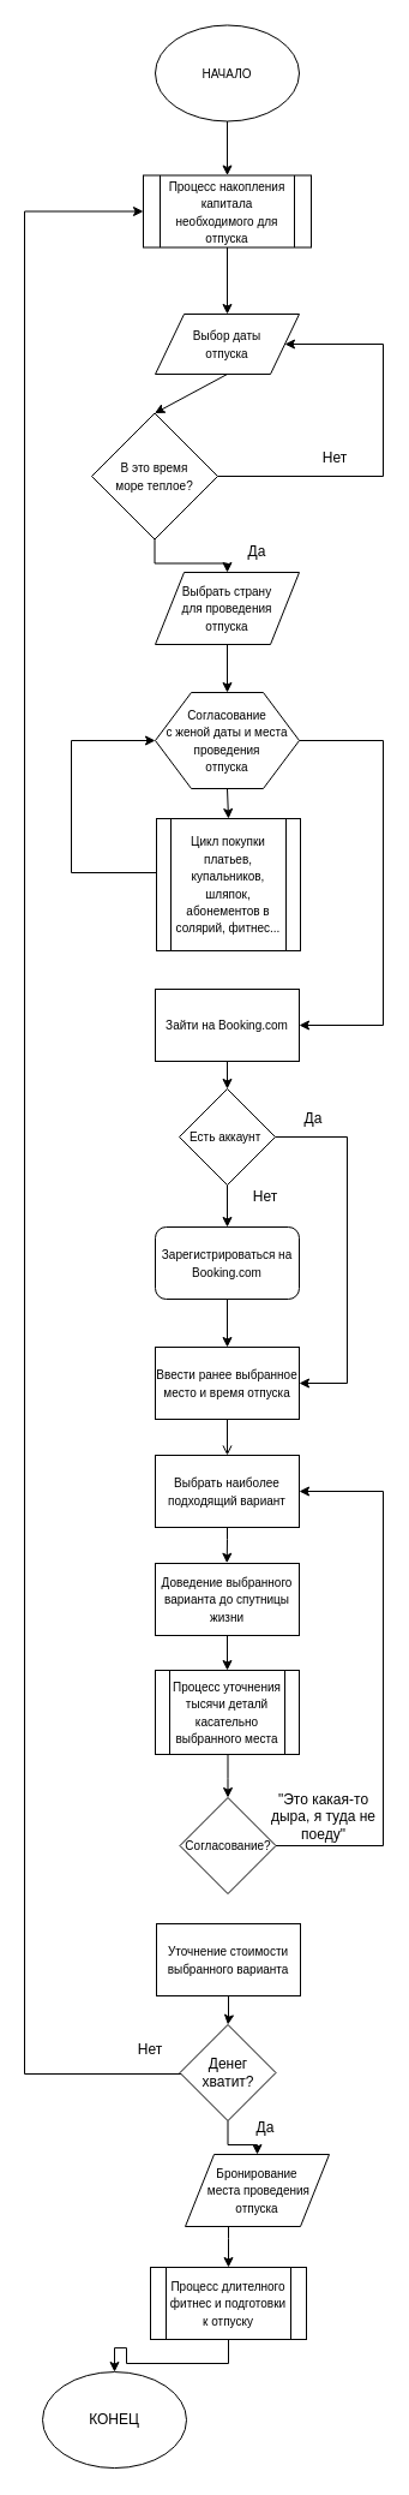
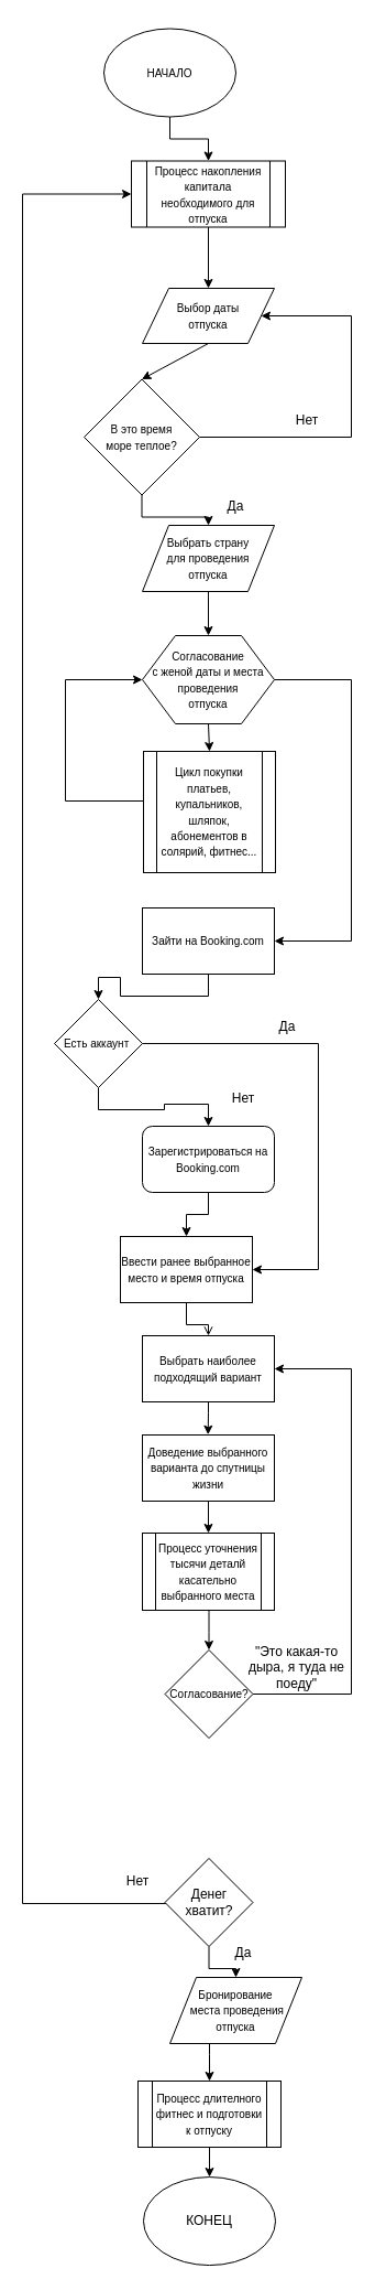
  <mxCell id="0" />
  <mxCell id="1" parent="0" />
  <mxCell id="2" style="edgeStyle=orthogonalEdgeStyle;rounded=0;orthogonalLoop=1;jettySize=auto;html=1;" edge="1" parent="1" source="3" target="37"><mxGeometry relative="1" as="geometry" /></mxCell>
- <mxCell id="3" value="&lt;font style=&quot;font-size: 10px&quot;&gt;НАЧАЛО&lt;/font&gt;" style="ellipse;whiteSpace=wrap;html=1;" vertex="1" parent="1"><mxGeometry x="129" y="20.5" width="120" height="80" as="geometry" /></mxCell>
- <mxCell id="4" value="КОНЕЦ" style="ellipse;whiteSpace=wrap;html=1;" vertex="1" parent="1"><mxGeometry x="35" y="1974.071" width="120" height="80" as="geometry" /></mxCell>
+ <mxCell id="3" value="&lt;font style=&quot;font-size: 10px&quot;&gt;НАЧАЛО&lt;/font&gt;" style="ellipse;whiteSpace=wrap;html=1;" vertex="1" parent="1"><mxGeometry x="94" y="25.5" width="120" height="80" as="geometry" /></mxCell>
+ <mxCell id="4" value="КОНЕЦ" style="ellipse;whiteSpace=wrap;html=1;" vertex="1" parent="1"><mxGeometry x="130" y="1974.071" width="120" height="80" as="geometry" /></mxCell>
  <mxCell id="5" style="edgeStyle=orthogonalEdgeStyle;rounded=0;orthogonalLoop=1;jettySize=auto;html=1;" edge="1" parent="1" source="6" target="15"><mxGeometry relative="1" as="geometry" /></mxCell>
  <mxCell id="6" value="&lt;font style=&quot;font-size: 10px&quot;&gt;В это время&lt;br&gt;море теплое?&lt;/font&gt;" style="rhombus;whiteSpace=wrap;html=1;" vertex="1" parent="1"><mxGeometry x="76" y="343.5" width="105" height="105" as="geometry" /></mxCell>
  <mxCell id="7" value="&lt;font style=&quot;font-size: 10px&quot;&gt;Выбор даты&lt;br&gt;отпуска&lt;/font&gt;" style="shape=parallelogram;perimeter=parallelogramPerimeter;whiteSpace=wrap;html=1;" vertex="1" parent="1"><mxGeometry x="129" y="261" width="120" height="50" as="geometry" /></mxCell>
  <mxCell id="8" value="" style="endArrow=classic;html=1;exitX=0.5;exitY=1;exitDx=0;exitDy=0;entryX=0.5;entryY=0;entryDx=0;entryDy=0;" edge="1" parent="1" source="7" target="6"><mxGeometry width="50" height="50" relative="1" as="geometry"><mxPoint x="-31" y="391" as="sourcePoint" /><mxPoint x="189" y="341" as="targetPoint" /></mxGeometry></mxCell>
  <mxCell id="9" value="" style="endArrow=none;html=1;exitX=1;exitY=0.5;exitDx=0;exitDy=0;" edge="1" parent="1" source="6"><mxGeometry width="50" height="50" relative="1" as="geometry"><mxPoint x="299" y="431" as="sourcePoint" /><mxPoint x="319" y="396" as="targetPoint" /></mxGeometry></mxCell>
  <mxCell id="10" value="" style="endArrow=none;html=1;" edge="1" parent="1"><mxGeometry width="50" height="50" relative="1" as="geometry"><mxPoint x="319" y="396" as="sourcePoint" /><mxPoint x="319" y="286" as="targetPoint" /></mxGeometry></mxCell>
  <mxCell id="11" value="" style="endArrow=classic;html=1;entryX=1;entryY=0.5;entryDx=0;entryDy=0;" edge="1" parent="1" target="7"><mxGeometry width="50" height="50" relative="1" as="geometry"><mxPoint x="319" y="286" as="sourcePoint" /><mxPoint x="319" y="271" as="targetPoint" /></mxGeometry></mxCell>
  <mxCell id="12" value="Нет" style="text;html=1;strokeColor=none;fillColor=none;align=center;verticalAlign=middle;whiteSpace=wrap;rounded=0;" vertex="1" parent="1"><mxGeometry x="259" y="371" width="40" height="20" as="geometry" /></mxCell>
  <mxCell id="13" value="Да" style="text;html=1;strokeColor=none;fillColor=none;align=center;verticalAlign=middle;whiteSpace=wrap;rounded=0;" vertex="1" parent="1"><mxGeometry x="194" y="449" width="40" height="20" as="geometry" /></mxCell>
  <mxCell id="14" style="edgeStyle=orthogonalEdgeStyle;rounded=0;orthogonalLoop=1;jettySize=auto;html=1;entryX=0.5;entryY=0;entryDx=0;entryDy=0;" edge="1" parent="1" source="15" target="17"><mxGeometry relative="1" as="geometry" /></mxCell>
  <mxCell id="15" value="&lt;font style=&quot;font-size: 10px&quot;&gt;Выбрать страну&lt;br&gt;для проведения&lt;br&gt;отпуска&lt;/font&gt;" style="shape=parallelogram;perimeter=parallelogramPerimeter;whiteSpace=wrap;html=1;rotation=0;" vertex="1" parent="1"><mxGeometry x="129" y="476" width="120" height="60" as="geometry" /></mxCell>
  <mxCell id="16" style="edgeStyle=orthogonalEdgeStyle;rounded=0;orthogonalLoop=1;jettySize=auto;html=1;entryX=1;entryY=0.5;entryDx=0;entryDy=0;" edge="1" parent="1" source="17" target="22"><mxGeometry relative="1" as="geometry"><mxPoint x="319" y="861" as="targetPoint" /><Array as="points"><mxPoint x="319" y="616" /><mxPoint x="319" y="853" /></Array></mxGeometry></mxCell>
  <mxCell id="17" value="&lt;font style=&quot;font-size: 10px&quot;&gt;Согласование &lt;br&gt;с женой даты и места проведения&lt;br&gt;отпуска&lt;/font&gt;" style="shape=hexagon;perimeter=hexagonPerimeter2;whiteSpace=wrap;html=1;" vertex="1" parent="1"><mxGeometry x="129" y="576" width="120" height="80" as="geometry" /></mxCell>
  <mxCell id="18" value="" style="endArrow=classic;html=1;exitX=0.5;exitY=1;exitDx=0;exitDy=0;entryX=0.5;entryY=0;entryDx=0;entryDy=0;" edge="1" parent="1" source="17" target="20"><mxGeometry width="50" height="50" relative="1" as="geometry"><mxPoint x="49" y="701" as="sourcePoint" /><mxPoint x="196.7" y="691" as="targetPoint" /></mxGeometry></mxCell>
  <mxCell id="19" style="edgeStyle=orthogonalEdgeStyle;rounded=0;orthogonalLoop=1;jettySize=auto;html=1;entryX=0;entryY=0.5;entryDx=0;entryDy=0;" edge="1" parent="1" source="20" target="17"><mxGeometry relative="1" as="geometry"><mxPoint x="136" y="611" as="targetPoint" /><Array as="points"><mxPoint x="59" y="726" /><mxPoint x="59" y="616" /></Array></mxGeometry></mxCell>
  <mxCell id="20" value="&lt;font style=&quot;font-size: 10px&quot;&gt;Цикл покупки платьев, купальников, шляпок, абонементов в солярий, фитнес...&lt;/font&gt;" style="shape=process;whiteSpace=wrap;html=1;backgroundOutline=1;" vertex="1" parent="1"><mxGeometry x="130" y="681" width="120" height="110" as="geometry" /></mxCell>
  <mxCell id="21" style="edgeStyle=orthogonalEdgeStyle;rounded=0;orthogonalLoop=1;jettySize=auto;html=1;entryX=0.5;entryY=0;entryDx=0;entryDy=0;" edge="1" parent="1" source="22" target="25"><mxGeometry relative="1" as="geometry" /></mxCell>
  <mxCell id="22" value="&lt;font style=&quot;font-size: 10px&quot;&gt;Зайти на Booking.com&lt;/font&gt;" style="rounded=0;whiteSpace=wrap;html=1;" vertex="1" parent="1"><mxGeometry x="129" y="823" width="120" height="60" as="geometry" /></mxCell>
  <mxCell id="23" style="edgeStyle=orthogonalEdgeStyle;rounded=0;orthogonalLoop=1;jettySize=auto;html=1;entryX=0.5;entryY=0;entryDx=0;entryDy=0;" edge="1" parent="1" source="25" target="27"><mxGeometry relative="1" as="geometry" /></mxCell>
  <mxCell id="24" style="edgeStyle=orthogonalEdgeStyle;rounded=0;orthogonalLoop=1;jettySize=auto;html=1;entryX=1;entryY=0.5;entryDx=0;entryDy=0;" edge="1" parent="1" source="25" target="29"><mxGeometry relative="1" as="geometry"><mxPoint x="299" y="1151" as="targetPoint" /><Array as="points"><mxPoint x="289" y="946" /><mxPoint x="289" y="1151" /></Array></mxGeometry></mxCell>
- <mxCell id="25" value="&lt;font style=&quot;font-size: 10px&quot;&gt;Есть аккаунт&amp;nbsp;&lt;/font&gt;" style="rhombus;whiteSpace=wrap;html=1;" vertex="1" parent="1"><mxGeometry x="149" y="906" width="80" height="80" as="geometry" /></mxCell>
+ <mxCell id="25" value="&lt;font style=&quot;font-size: 10px&quot;&gt;Есть аккаунт&amp;nbsp;&lt;/font&gt;" style="rhombus;whiteSpace=wrap;html=1;" vertex="1" parent="1"><mxGeometry x="49" y="906" width="80" height="80" as="geometry" /></mxCell>
  <mxCell id="26" style="edgeStyle=orthogonalEdgeStyle;rounded=0;orthogonalLoop=1;jettySize=auto;html=1;entryX=0.5;entryY=0;entryDx=0;entryDy=0;" edge="1" parent="1" source="27" target="29"><mxGeometry relative="1" as="geometry" /></mxCell>
  <mxCell id="27" value="&lt;font style=&quot;font-size: 10px&quot;&gt;Зарегистрироваться на Booking.com&lt;/font&gt;" style="whiteSpace=wrap;html=1;rounded=1;" vertex="1" parent="1"><mxGeometry x="129" y="1021" width="120" height="60" as="geometry" /></mxCell>
  <mxCell id="28" style="edgeStyle=orthogonalEdgeStyle;rounded=0;orthogonalLoop=1;jettySize=auto;html=1;entryX=0.5;entryY=0;entryDx=0;entryDy=0;endArrow=open;" edge="1" parent="1" source="29" target="33"><mxGeometry relative="1" as="geometry" /></mxCell>
- <mxCell id="29" value="&lt;font style=&quot;font-size: 10px&quot;&gt;Ввести ранее выбранное место и время отпуска&lt;/font&gt;" style="rounded=0;whiteSpace=wrap;html=1;" vertex="1" parent="1"><mxGeometry x="129" y="1121" width="120" height="60" as="geometry" /></mxCell>
+ <mxCell id="29" value="&lt;font style=&quot;font-size: 10px&quot;&gt;Ввести ранее выбранное место и время отпуска&lt;/font&gt;" style="rounded=0;whiteSpace=wrap;html=1;" vertex="1" parent="1"><mxGeometry x="109" y="1121" width="120" height="60" as="geometry" /></mxCell>
  <mxCell id="30" value="Да" style="text;html=1;strokeColor=none;fillColor=none;align=center;verticalAlign=middle;whiteSpace=wrap;rounded=0;" vertex="1" parent="1"><mxGeometry x="241" y="921" width="40" height="20" as="geometry" /></mxCell>
  <mxCell id="31" value="Нет" style="text;html=1;strokeColor=none;fillColor=none;align=center;verticalAlign=middle;whiteSpace=wrap;rounded=0;" vertex="1" parent="1"><mxGeometry x="201" y="986" width="40" height="20" as="geometry" /></mxCell>
  <mxCell id="32" style="edgeStyle=orthogonalEdgeStyle;rounded=0;orthogonalLoop=1;jettySize=auto;html=1;entryX=0.5;entryY=0;entryDx=0;entryDy=0;" edge="1" parent="1" source="33"><mxGeometry relative="1" as="geometry"><mxPoint x="188.69" y="1300.724" as="targetPoint" /><Array as="points"><mxPoint x="189" y="1281" /><mxPoint x="189" y="1281" /></Array></mxGeometry></mxCell>
  <mxCell id="33" value="&lt;font style=&quot;font-size: 10px&quot;&gt;Выбрать наиболее подходящий вариант&lt;/font&gt;" style="rounded=0;whiteSpace=wrap;html=1;" vertex="1" parent="1"><mxGeometry x="129" y="1211" width="120" height="60" as="geometry" /></mxCell>
  <mxCell id="34" style="edgeStyle=orthogonalEdgeStyle;rounded=0;orthogonalLoop=1;jettySize=auto;html=1;entryX=0.5;entryY=0;entryDx=0;entryDy=0;" edge="1" parent="1" source="35" target="39"><mxGeometry relative="1" as="geometry"><Array as="points"><mxPoint x="189" y="1480" /></Array></mxGeometry></mxCell>
  <mxCell id="35" value="&lt;font style=&quot;font-size: 10px&quot;&gt;Процесс уточнения тысячи деталй касательно выбранного места&lt;/font&gt;" style="shape=process;whiteSpace=wrap;html=1;backgroundOutline=1;" vertex="1" parent="1"><mxGeometry x="129" y="1390" width="120" height="70" as="geometry" /></mxCell>
  <mxCell id="36" style="edgeStyle=orthogonalEdgeStyle;rounded=0;orthogonalLoop=1;jettySize=auto;html=1;entryX=0.5;entryY=0;entryDx=0;entryDy=0;" edge="1" parent="1" source="37" target="7"><mxGeometry relative="1" as="geometry" /></mxCell>
  <mxCell id="37" value="&lt;font style=&quot;font-size: 10px&quot;&gt;Процесс накопления капитала необходимого для отпуска&lt;/font&gt;" style="shape=process;whiteSpace=wrap;html=1;backgroundOutline=1;" vertex="1" parent="1"><mxGeometry x="119" y="145.5" width="140" height="60" as="geometry" /></mxCell>
  <mxCell id="38" style="edgeStyle=orthogonalEdgeStyle;rounded=0;orthogonalLoop=1;jettySize=auto;html=1;entryX=1;entryY=0.5;entryDx=0;entryDy=0;" edge="1" parent="1" source="39" target="33"><mxGeometry relative="1" as="geometry"><Array as="points"><mxPoint x="319" y="1536" /><mxPoint x="319" y="1241" /></Array></mxGeometry></mxCell>
  <mxCell id="39" value="&lt;span style=&quot;font-size: 10px&quot;&gt;Согласование?&lt;/span&gt;" style="rhombus;whiteSpace=wrap;html=1;" vertex="1" parent="1"><mxGeometry x="149.5" y="1496" width="80" height="80" as="geometry" /></mxCell>
  <mxCell id="40" style="edgeStyle=orthogonalEdgeStyle;rounded=0;orthogonalLoop=1;jettySize=auto;html=1;entryX=0.5;entryY=0;entryDx=0;entryDy=0;" edge="1" parent="1" source="41" target="35"><mxGeometry relative="1" as="geometry" /></mxCell>
  <mxCell id="41" value="&lt;font style=&quot;font-size: 10px&quot;&gt;Доведение выбранного варианта до спутницы жизни&lt;/font&gt;" style="rounded=0;whiteSpace=wrap;html=1;" vertex="1" parent="1"><mxGeometry x="129" y="1301" width="120" height="60" as="geometry" /></mxCell>
  <mxCell id="42" value="&quot;Это какая-то дыра, я туда не поеду&quot;" style="text;html=1;strokeColor=none;fillColor=none;align=center;verticalAlign=middle;whiteSpace=wrap;rounded=0;" vertex="1" parent="1"><mxGeometry x="221" y="1502" width="97" height="20" as="geometry" /></mxCell>
  <mxCell id="43" style="edgeStyle=orthogonalEdgeStyle;rounded=0;orthogonalLoop=1;jettySize=auto;html=1;entryX=0;entryY=0.5;entryDx=0;entryDy=0;" edge="1" parent="1" source="45" target="37"><mxGeometry relative="1" as="geometry"><Array as="points"><mxPoint x="20" y="1726" /><mxPoint x="20" y="176" /></Array></mxGeometry></mxCell>
  <mxCell id="44" value="" style="edgeStyle=orthogonalEdgeStyle;rounded=0;orthogonalLoop=1;jettySize=auto;html=1;" edge="1" parent="1" source="45" target="53"><mxGeometry relative="1" as="geometry" /></mxCell>
  <mxCell id="45" value="Денег хватит?" style="rhombus;whiteSpace=wrap;html=1;" vertex="1" parent="1"><mxGeometry x="149.5" y="1685" width="80" height="80" as="geometry" /></mxCell>
- <mxCell id="46" style="edgeStyle=orthogonalEdgeStyle;rounded=0;orthogonalLoop=1;jettySize=auto;html=1;entryX=0.5;entryY=0;entryDx=0;entryDy=0;" edge="1" parent="1" source="47" target="45"><mxGeometry relative="1" as="geometry" /></mxCell>
- <mxCell id="47" value="&lt;font style=&quot;font-size: 10px&quot;&gt;Уточнение стоимости выбранного варианта&lt;/font&gt;" style="rounded=0;whiteSpace=wrap;html=1;" vertex="1" parent="1"><mxGeometry x="130" y="1601" width="120" height="60" as="geometry" /></mxCell>
  <mxCell id="48" style="edgeStyle=orthogonalEdgeStyle;rounded=0;orthogonalLoop=1;jettySize=auto;html=1;entryX=0.5;entryY=0;entryDx=0;entryDy=0;" edge="1" parent="1" source="49" target="4"><mxGeometry relative="1" as="geometry" /></mxCell>
  <mxCell id="49" value="&lt;font style=&quot;font-size: 10px&quot;&gt;Процесс длителного фитнес и подготовки к отпуску&lt;/font&gt;" style="shape=process;whiteSpace=wrap;html=1;backgroundOutline=1;" vertex="1" parent="1"><mxGeometry x="125" y="1887" width="130" height="60" as="geometry" /></mxCell>
  <mxCell id="50" value="Да" style="text;html=1;strokeColor=none;fillColor=none;align=center;verticalAlign=middle;whiteSpace=wrap;rounded=0;" vertex="1" parent="1"><mxGeometry x="201" y="1761" width="40" height="20" as="geometry" /></mxCell>
  <mxCell id="51" value="Нет" style="text;html=1;strokeColor=none;fillColor=none;align=center;verticalAlign=middle;whiteSpace=wrap;rounded=0;" vertex="1" parent="1"><mxGeometry x="105" y="1696" width="40" height="20" as="geometry" /></mxCell>
  <mxCell id="52" style="edgeStyle=orthogonalEdgeStyle;rounded=0;orthogonalLoop=1;jettySize=auto;html=1;" edge="1" parent="1" source="53" target="49"><mxGeometry relative="1" as="geometry"><Array as="points"><mxPoint x="190" y="1863" /><mxPoint x="190" y="1863" /></Array></mxGeometry></mxCell>
  <mxCell id="53" value="&lt;font style=&quot;font-size: 10px&quot;&gt;Бронирование&lt;br&gt;&amp;nbsp;места проведения отпуска&lt;/font&gt;" style="shape=parallelogram;perimeter=parallelogramPerimeter;whiteSpace=wrap;html=1;" vertex="1" parent="1"><mxGeometry x="154" y="1793" width="120" height="60" as="geometry" /></mxCell>
